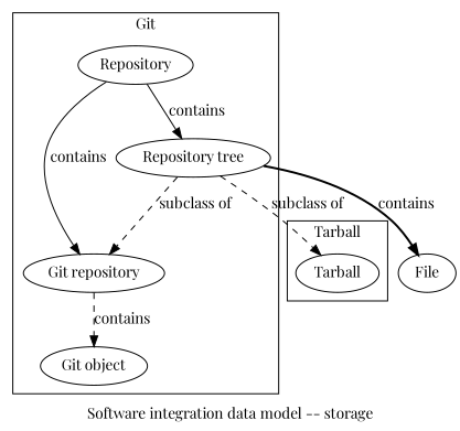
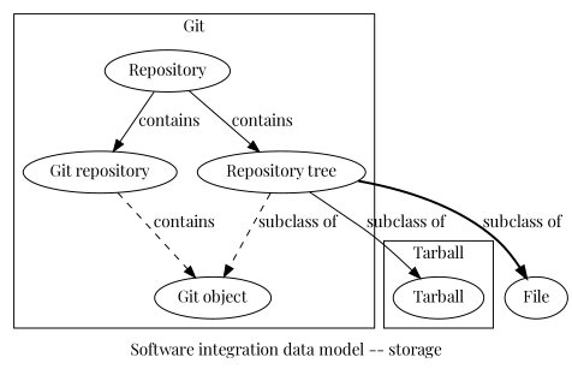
  digraph {
    fontname="Playfair Display"
    label="Software integration data model -- storage"
    node [fontname="Playfair Display"]
    edge [fontname="Playfair Display" style=dashed]
    n1 [label="Repository tree"]
    "Git object"
    Repository
    "Git repository"
    Tarball
    File
    subgraph cluster_1 {
      label=Git
      n1
      "Git object"
      Repository
      "Git repository"
    }
    subgraph cluster_2 {
      label=""
    }
    subgraph cluster_3 {
      label=Tarball
      Tarball
    }
-   n1 -> "Git repository" [label="subclass of"]
-   n1 -> Tarball [label="subclass of"]
-   n1 -> File [label=contains style=bold]
+   n1 -> "Git object" [label="subclass of"]
+   n1 -> Tarball [label="subclass of" style=solid]
+   n1 -> File [label="subclass of" style=bold]
    Repository -> n1 [label=contains style=solid]
    Repository -> "Git repository" [label=contains style=solid]
    "Git repository" -> "Git object" [label=contains]
  }
